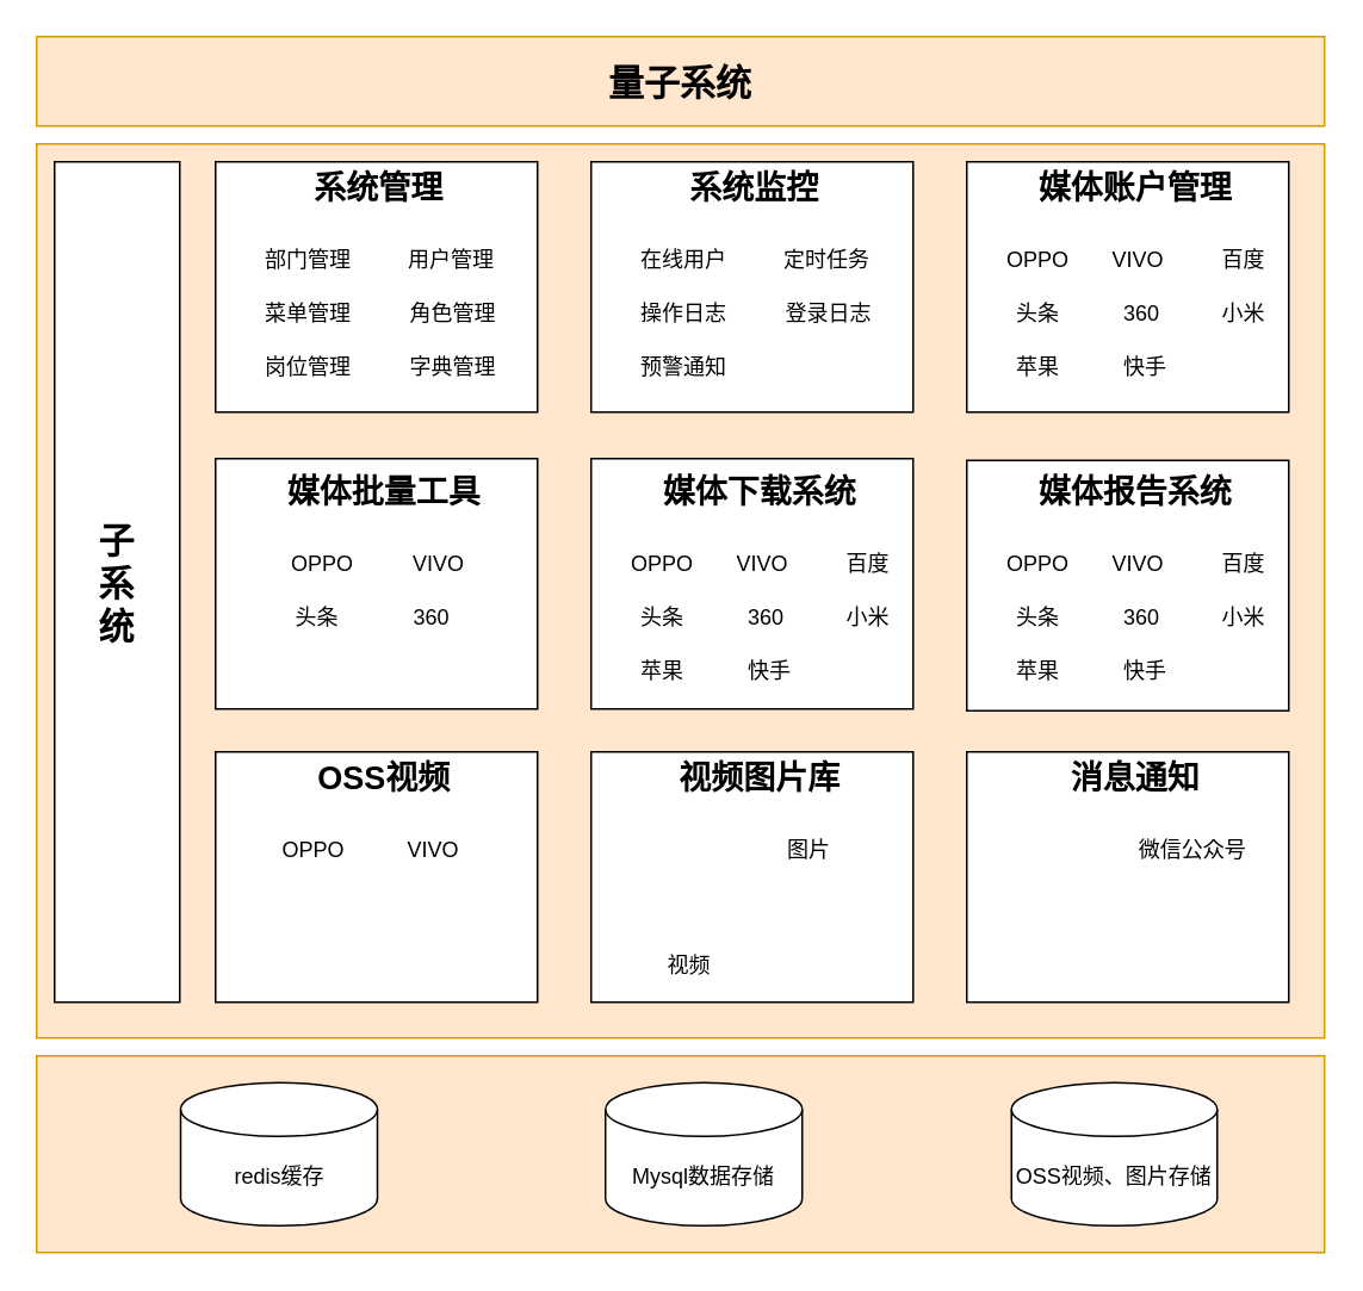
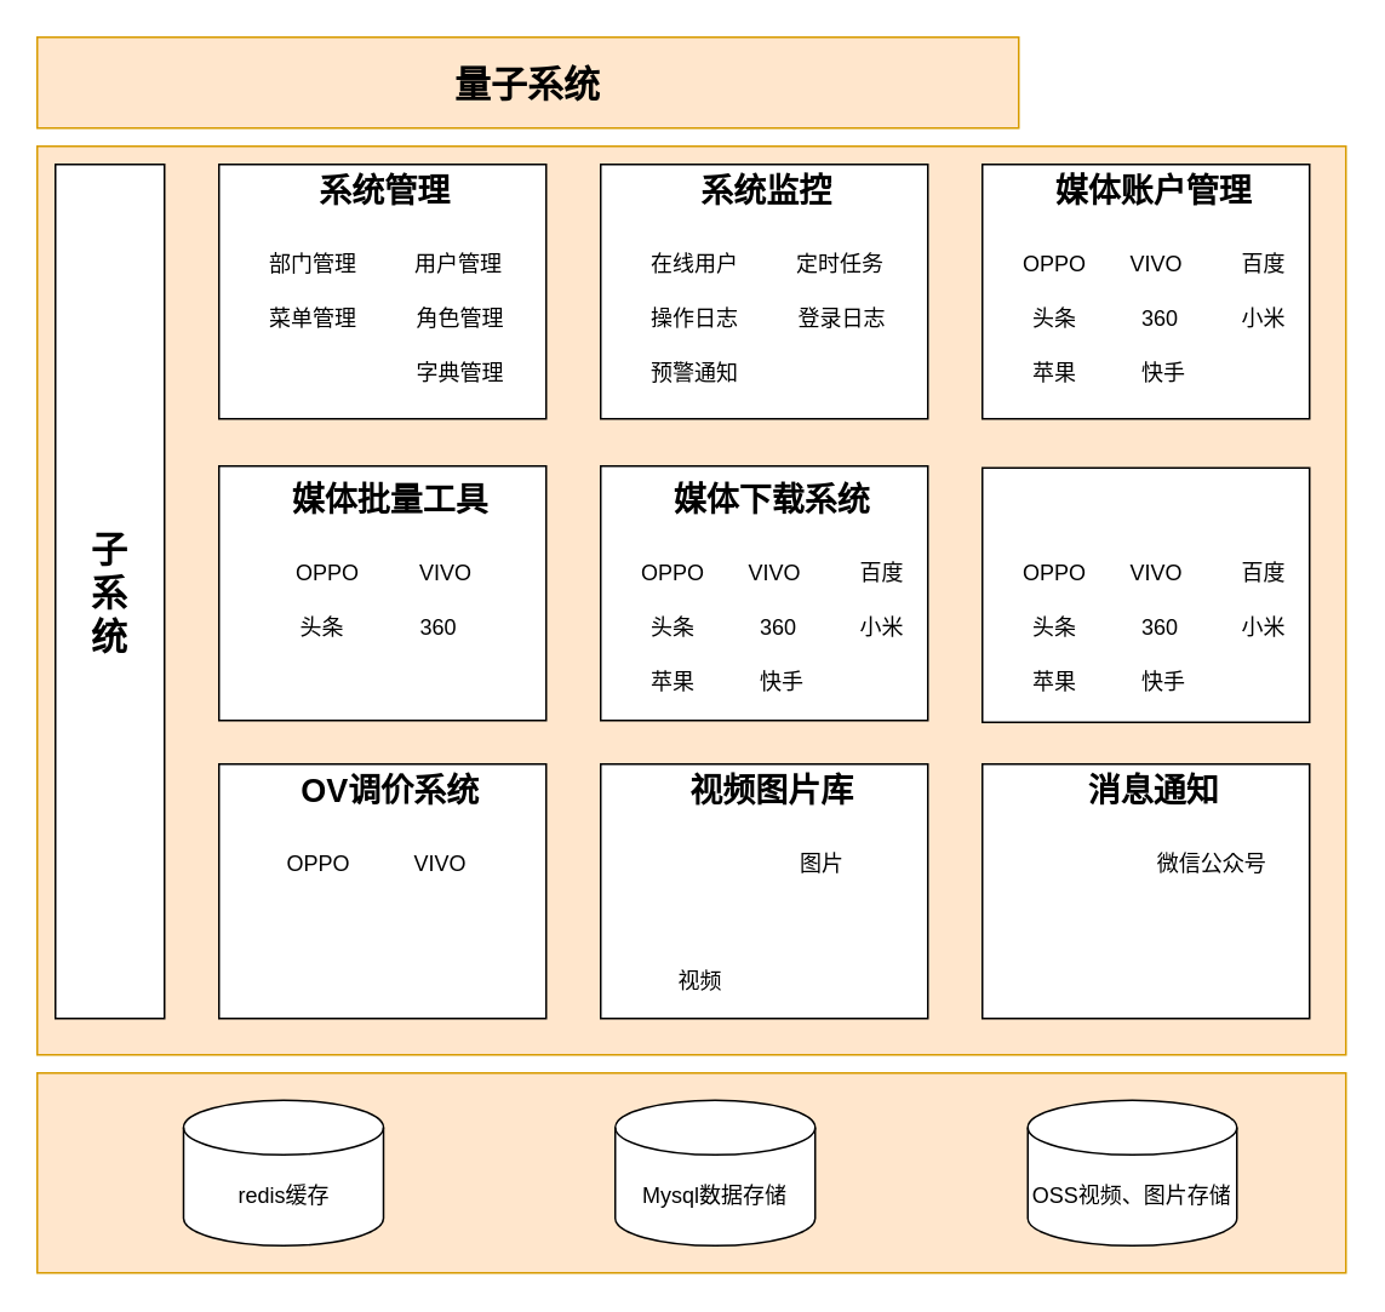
  <mxCell id="0" />
  <mxCell id="1" parent="0" />
- <mxCell id="2" value="&lt;b&gt;&lt;font style=&quot;font-size: 20px;&quot;&gt;量子系统&lt;/font&gt;&lt;/b&gt;" style="rounded=0;whiteSpace=wrap;html=1;fillColor=#ffe6cc;strokeColor=#d79b00;" vertex="1" parent="1"><mxGeometry x="20" y="20" width="720" height="50" as="geometry" /></mxCell>
+ <mxCell id="2" value="&lt;b&gt;&lt;font style=&quot;font-size: 20px;&quot;&gt;量子系统&lt;/font&gt;&lt;/b&gt;" style="rounded=0;whiteSpace=wrap;html=1;fillColor=#ffe6cc;strokeColor=#d79b00;" vertex="1" parent="1"><mxGeometry x="20" y="20" width="540" height="50" as="geometry" /></mxCell>
  <mxCell id="3" value="" style="rounded=0;whiteSpace=wrap;html=1;fillColor=#ffe6cc;strokeColor=#d79b00;shadow=0;horizontal=0;" vertex="1" parent="1"><mxGeometry x="20" y="80" width="720" height="500" as="geometry" /></mxCell>
- <mxCell id="4" value="&lt;b style=&quot;font-size: 20px;&quot;&gt;子&lt;br&gt;系&lt;br style=&quot;font-size: 20px;&quot;&gt;统&lt;/b&gt;" style="rounded=0;whiteSpace=wrap;html=1;" vertex="1" parent="1"><mxGeometry x="30" y="90" width="70" height="470" as="geometry" /></mxCell>
+ <mxCell id="4" value="&lt;b style=&quot;font-size: 20px;&quot;&gt;子&lt;br&gt;系&lt;br style=&quot;font-size: 20px;&quot;&gt;统&lt;/b&gt;" style="rounded=0;whiteSpace=wrap;html=1;" vertex="1" parent="1"><mxGeometry x="30" y="90" width="60" height="470" as="geometry" /></mxCell>
  <mxCell id="5" value="" style="rounded=0;whiteSpace=wrap;html=1;" vertex="1" parent="1"><mxGeometry x="120" y="90" width="180" height="140" as="geometry" /></mxCell>
  <mxCell id="6" value="系统管理" style="text;html=1;strokeColor=none;fillColor=none;align=center;verticalAlign=middle;whiteSpace=wrap;rounded=0;fontSize=18;fontStyle=1" vertex="1" parent="1"><mxGeometry x="169" y="90" width="85" height="30" as="geometry" /></mxCell>
  <mxCell id="7" value="部门管理" style="text;html=1;strokeColor=none;fillColor=none;align=center;verticalAlign=middle;whiteSpace=wrap;rounded=0;" vertex="1" parent="1"><mxGeometry x="142" y="130" width="60" height="30" as="geometry" /></mxCell>
  <mxCell id="8" value="用户管理" style="text;html=1;strokeColor=none;fillColor=none;align=center;verticalAlign=middle;whiteSpace=wrap;rounded=0;" vertex="1" parent="1"><mxGeometry x="222" y="130" width="60" height="30" as="geometry" /></mxCell>
  <mxCell id="9" value="菜单管理" style="text;html=1;strokeColor=none;fillColor=none;align=center;verticalAlign=middle;whiteSpace=wrap;rounded=0;" vertex="1" parent="1"><mxGeometry x="142" y="160" width="60" height="30" as="geometry" /></mxCell>
  <mxCell id="10" value="角色管理" style="text;html=1;strokeColor=none;fillColor=none;align=center;verticalAlign=middle;whiteSpace=wrap;rounded=0;" vertex="1" parent="1"><mxGeometry x="223" y="160" width="60" height="30" as="geometry" /></mxCell>
- <mxCell id="11" value="岗位管理" style="text;html=1;strokeColor=none;fillColor=none;align=center;verticalAlign=middle;whiteSpace=wrap;rounded=0;" vertex="1" parent="1"><mxGeometry x="142" y="190" width="60" height="30" as="geometry" /></mxCell>
  <mxCell id="12" value="字典管理" style="text;html=1;strokeColor=none;fillColor=none;align=center;verticalAlign=middle;whiteSpace=wrap;rounded=0;" vertex="1" parent="1"><mxGeometry x="223" y="190" width="60" height="30" as="geometry" /></mxCell>
  <mxCell id="13" value="" style="rounded=0;whiteSpace=wrap;html=1;" vertex="1" parent="1"><mxGeometry x="330" y="90" width="180" height="140" as="geometry" /></mxCell>
  <mxCell id="14" value="系统监控" style="text;html=1;strokeColor=none;fillColor=none;align=center;verticalAlign=middle;whiteSpace=wrap;rounded=0;fontSize=18;fontStyle=1" vertex="1" parent="1"><mxGeometry x="379" y="90" width="85" height="30" as="geometry" /></mxCell>
  <mxCell id="15" value="在线用户" style="text;html=1;strokeColor=none;fillColor=none;align=center;verticalAlign=middle;whiteSpace=wrap;rounded=0;" vertex="1" parent="1"><mxGeometry x="352" y="130" width="60" height="30" as="geometry" /></mxCell>
  <mxCell id="16" value="定时任务" style="text;html=1;strokeColor=none;fillColor=none;align=center;verticalAlign=middle;whiteSpace=wrap;rounded=0;" vertex="1" parent="1"><mxGeometry x="432" y="130" width="60" height="30" as="geometry" /></mxCell>
  <mxCell id="17" value="操作日志" style="text;html=1;strokeColor=none;fillColor=none;align=center;verticalAlign=middle;whiteSpace=wrap;rounded=0;" vertex="1" parent="1"><mxGeometry x="352" y="160" width="60" height="30" as="geometry" /></mxCell>
  <mxCell id="18" value="登录日志" style="text;html=1;strokeColor=none;fillColor=none;align=center;verticalAlign=middle;whiteSpace=wrap;rounded=0;" vertex="1" parent="1"><mxGeometry x="433" y="160" width="60" height="30" as="geometry" /></mxCell>
  <mxCell id="19" value="预警通知" style="text;html=1;strokeColor=none;fillColor=none;align=center;verticalAlign=middle;whiteSpace=wrap;rounded=0;" vertex="1" parent="1"><mxGeometry x="352" y="190" width="60" height="30" as="geometry" /></mxCell>
  <mxCell id="20" value="" style="rounded=0;whiteSpace=wrap;html=1;" vertex="1" parent="1"><mxGeometry x="540" y="90" width="180" height="140" as="geometry" /></mxCell>
  <mxCell id="21" value="媒体账户管理" style="text;html=1;strokeColor=none;fillColor=none;align=center;verticalAlign=middle;whiteSpace=wrap;rounded=0;fontSize=18;fontStyle=1" vertex="1" parent="1"><mxGeometry x="579" y="90" width="111" height="30" as="geometry" /></mxCell>
  <mxCell id="22" value="OPPO" style="text;html=1;strokeColor=none;fillColor=none;align=center;verticalAlign=middle;whiteSpace=wrap;rounded=0;" vertex="1" parent="1"><mxGeometry x="550" y="130" width="60" height="30" as="geometry" /></mxCell>
  <mxCell id="23" value="VIVO" style="text;html=1;strokeColor=none;fillColor=none;align=center;verticalAlign=middle;whiteSpace=wrap;rounded=0;" vertex="1" parent="1"><mxGeometry x="605.5" y="130" width="60" height="30" as="geometry" /></mxCell>
  <mxCell id="24" value="百度" style="text;html=1;strokeColor=none;fillColor=none;align=center;verticalAlign=middle;whiteSpace=wrap;rounded=0;" vertex="1" parent="1"><mxGeometry x="664.5" y="130" width="60" height="30" as="geometry" /></mxCell>
  <mxCell id="25" value="头条" style="text;html=1;strokeColor=none;fillColor=none;align=center;verticalAlign=middle;whiteSpace=wrap;rounded=0;" vertex="1" parent="1"><mxGeometry x="550" y="160" width="60" height="30" as="geometry" /></mxCell>
  <mxCell id="26" value="360" style="text;html=1;strokeColor=none;fillColor=none;align=center;verticalAlign=middle;whiteSpace=wrap;rounded=0;" vertex="1" parent="1"><mxGeometry x="607.5" y="160" width="60" height="30" as="geometry" /></mxCell>
  <mxCell id="27" value="小米" style="text;html=1;strokeColor=none;fillColor=none;align=center;verticalAlign=middle;whiteSpace=wrap;rounded=0;" vertex="1" parent="1"><mxGeometry x="664.5" y="160" width="60" height="30" as="geometry" /></mxCell>
  <mxCell id="28" value="苹果" style="text;html=1;strokeColor=none;fillColor=none;align=center;verticalAlign=middle;whiteSpace=wrap;rounded=0;" vertex="1" parent="1"><mxGeometry x="550" y="190" width="60" height="30" as="geometry" /></mxCell>
  <mxCell id="29" value="快手" style="text;html=1;strokeColor=none;fillColor=none;align=center;verticalAlign=middle;whiteSpace=wrap;rounded=0;" vertex="1" parent="1"><mxGeometry x="610" y="190" width="60" height="30" as="geometry" /></mxCell>
  <mxCell id="30" value="" style="rounded=0;whiteSpace=wrap;html=1;" vertex="1" parent="1"><mxGeometry x="120" y="256" width="180" height="140" as="geometry" /></mxCell>
  <mxCell id="31" value="媒体批量工具" style="text;html=1;strokeColor=none;fillColor=none;align=center;verticalAlign=middle;whiteSpace=wrap;rounded=0;fontSize=18;fontStyle=1" vertex="1" parent="1"><mxGeometry x="159" y="260" width="111" height="30" as="geometry" /></mxCell>
  <mxCell id="32" value="OPPO" style="text;html=1;strokeColor=none;fillColor=none;align=center;verticalAlign=middle;whiteSpace=wrap;rounded=0;" vertex="1" parent="1"><mxGeometry x="150" y="300" width="60" height="30" as="geometry" /></mxCell>
  <mxCell id="33" value="VIVO" style="text;html=1;strokeColor=none;fillColor=none;align=center;verticalAlign=middle;whiteSpace=wrap;rounded=0;" vertex="1" parent="1"><mxGeometry x="214.5" y="300" width="60" height="30" as="geometry" /></mxCell>
  <mxCell id="34" value="头条" style="text;html=1;strokeColor=none;fillColor=none;align=center;verticalAlign=middle;whiteSpace=wrap;rounded=0;" vertex="1" parent="1"><mxGeometry x="147" y="330" width="60" height="30" as="geometry" /></mxCell>
  <mxCell id="35" value="360" style="text;html=1;strokeColor=none;fillColor=none;align=center;verticalAlign=middle;whiteSpace=wrap;rounded=0;" vertex="1" parent="1"><mxGeometry x="210.5" y="330" width="60" height="30" as="geometry" /></mxCell>
  <mxCell id="36" value="" style="rounded=0;whiteSpace=wrap;html=1;" vertex="1" parent="1"><mxGeometry x="330" y="256" width="180" height="140" as="geometry" /></mxCell>
  <mxCell id="37" value="媒体下载系统" style="text;html=1;strokeColor=none;fillColor=none;align=center;verticalAlign=middle;whiteSpace=wrap;rounded=0;fontSize=18;fontStyle=1" vertex="1" parent="1"><mxGeometry x="369" y="260" width="111" height="30" as="geometry" /></mxCell>
  <mxCell id="38" value="OPPO" style="text;html=1;strokeColor=none;fillColor=none;align=center;verticalAlign=middle;whiteSpace=wrap;rounded=0;" vertex="1" parent="1"><mxGeometry x="340" y="300" width="60" height="30" as="geometry" /></mxCell>
  <mxCell id="39" value="VIVO" style="text;html=1;strokeColor=none;fillColor=none;align=center;verticalAlign=middle;whiteSpace=wrap;rounded=0;" vertex="1" parent="1"><mxGeometry x="395.5" y="300" width="60" height="30" as="geometry" /></mxCell>
  <mxCell id="40" value="百度" style="text;html=1;strokeColor=none;fillColor=none;align=center;verticalAlign=middle;whiteSpace=wrap;rounded=0;" vertex="1" parent="1"><mxGeometry x="454.5" y="300" width="60" height="30" as="geometry" /></mxCell>
  <mxCell id="41" value="头条" style="text;html=1;strokeColor=none;fillColor=none;align=center;verticalAlign=middle;whiteSpace=wrap;rounded=0;" vertex="1" parent="1"><mxGeometry x="340" y="330" width="60" height="30" as="geometry" /></mxCell>
  <mxCell id="42" value="360" style="text;html=1;strokeColor=none;fillColor=none;align=center;verticalAlign=middle;whiteSpace=wrap;rounded=0;" vertex="1" parent="1"><mxGeometry x="397.5" y="330" width="60" height="30" as="geometry" /></mxCell>
  <mxCell id="43" value="小米" style="text;html=1;strokeColor=none;fillColor=none;align=center;verticalAlign=middle;whiteSpace=wrap;rounded=0;" vertex="1" parent="1"><mxGeometry x="454.5" y="330" width="60" height="30" as="geometry" /></mxCell>
  <mxCell id="44" value="苹果" style="text;html=1;strokeColor=none;fillColor=none;align=center;verticalAlign=middle;whiteSpace=wrap;rounded=0;" vertex="1" parent="1"><mxGeometry x="340" y="360" width="60" height="30" as="geometry" /></mxCell>
  <mxCell id="45" value="快手" style="text;html=1;strokeColor=none;fillColor=none;align=center;verticalAlign=middle;whiteSpace=wrap;rounded=0;" vertex="1" parent="1"><mxGeometry x="400" y="360" width="60" height="30" as="geometry" /></mxCell>
  <mxCell id="46" value="" style="rounded=0;whiteSpace=wrap;html=1;" vertex="1" parent="1"><mxGeometry x="540" y="257" width="180" height="140" as="geometry" /></mxCell>
- <mxCell id="47" value="媒体报告系统" style="text;html=1;strokeColor=none;fillColor=none;align=center;verticalAlign=middle;whiteSpace=wrap;rounded=0;fontSize=18;fontStyle=1" vertex="1" parent="1"><mxGeometry x="579" y="260" width="111" height="30" as="geometry" /></mxCell>
  <mxCell id="48" value="OPPO" style="text;html=1;strokeColor=none;fillColor=none;align=center;verticalAlign=middle;whiteSpace=wrap;rounded=0;" vertex="1" parent="1"><mxGeometry x="550" y="300" width="60" height="30" as="geometry" /></mxCell>
  <mxCell id="49" value="VIVO" style="text;html=1;strokeColor=none;fillColor=none;align=center;verticalAlign=middle;whiteSpace=wrap;rounded=0;" vertex="1" parent="1"><mxGeometry x="605.5" y="300" width="60" height="30" as="geometry" /></mxCell>
  <mxCell id="50" value="百度" style="text;html=1;strokeColor=none;fillColor=none;align=center;verticalAlign=middle;whiteSpace=wrap;rounded=0;" vertex="1" parent="1"><mxGeometry x="664.5" y="300" width="60" height="30" as="geometry" /></mxCell>
  <mxCell id="51" value="头条" style="text;html=1;strokeColor=none;fillColor=none;align=center;verticalAlign=middle;whiteSpace=wrap;rounded=0;" vertex="1" parent="1"><mxGeometry x="550" y="330" width="60" height="30" as="geometry" /></mxCell>
  <mxCell id="52" value="360" style="text;html=1;strokeColor=none;fillColor=none;align=center;verticalAlign=middle;whiteSpace=wrap;rounded=0;" vertex="1" parent="1"><mxGeometry x="607.5" y="330" width="60" height="30" as="geometry" /></mxCell>
  <mxCell id="53" value="小米" style="text;html=1;strokeColor=none;fillColor=none;align=center;verticalAlign=middle;whiteSpace=wrap;rounded=0;" vertex="1" parent="1"><mxGeometry x="664.5" y="330" width="60" height="30" as="geometry" /></mxCell>
  <mxCell id="54" value="苹果" style="text;html=1;strokeColor=none;fillColor=none;align=center;verticalAlign=middle;whiteSpace=wrap;rounded=0;" vertex="1" parent="1"><mxGeometry x="550" y="360" width="60" height="30" as="geometry" /></mxCell>
  <mxCell id="55" value="快手" style="text;html=1;strokeColor=none;fillColor=none;align=center;verticalAlign=middle;whiteSpace=wrap;rounded=0;" vertex="1" parent="1"><mxGeometry x="610" y="360" width="60" height="30" as="geometry" /></mxCell>
  <mxCell id="56" value="" style="rounded=0;whiteSpace=wrap;html=1;" vertex="1" parent="1"><mxGeometry x="120" y="420" width="180" height="140" as="geometry" /></mxCell>
- <mxCell id="57" value="OSS视频" style="text;html=1;strokeColor=none;fillColor=none;align=center;verticalAlign=middle;whiteSpace=wrap;rounded=0;fontSize=18;fontStyle=1" vertex="1" parent="1"><mxGeometry x="159" y="420" width="111" height="30" as="geometry" /></mxCell>
+ <mxCell id="57" value="OV调价系统" style="text;html=1;strokeColor=none;fillColor=none;align=center;verticalAlign=middle;whiteSpace=wrap;rounded=0;fontSize=18;fontStyle=1" vertex="1" parent="1"><mxGeometry x="159" y="420" width="111" height="30" as="geometry" /></mxCell>
  <mxCell id="58" value="OPPO" style="text;html=1;strokeColor=none;fillColor=none;align=center;verticalAlign=middle;whiteSpace=wrap;rounded=0;" vertex="1" parent="1"><mxGeometry x="145" y="460" width="60" height="30" as="geometry" /></mxCell>
  <mxCell id="59" value="VIVO" style="text;html=1;strokeColor=none;fillColor=none;align=center;verticalAlign=middle;whiteSpace=wrap;rounded=0;" vertex="1" parent="1"><mxGeometry x="211.5" y="460" width="60" height="30" as="geometry" /></mxCell>
  <mxCell id="60" value="" style="rounded=0;whiteSpace=wrap;html=1;" vertex="1" parent="1"><mxGeometry x="330" y="420" width="180" height="140" as="geometry" /></mxCell>
  <mxCell id="61" value="视频图片库" style="text;html=1;strokeColor=none;fillColor=none;align=center;verticalAlign=middle;whiteSpace=wrap;rounded=0;fontSize=18;fontStyle=1" vertex="1" parent="1"><mxGeometry x="369" y="420" width="111" height="30" as="geometry" /></mxCell>
  <mxCell id="62" value="视频" style="text;html=1;strokeColor=none;fillColor=none;align=center;verticalAlign=middle;whiteSpace=wrap;rounded=0;" vertex="1" parent="1"><mxGeometry x="355" y="525" width="60" height="30" as="geometry" /></mxCell>
  <mxCell id="63" value="图片" style="text;html=1;strokeColor=none;fillColor=none;align=center;verticalAlign=middle;whiteSpace=wrap;rounded=0;" vertex="1" parent="1"><mxGeometry x="421.5" y="460" width="60" height="30" as="geometry" /></mxCell>
  <mxCell id="64" value="" style="rounded=0;whiteSpace=wrap;html=1;" vertex="1" parent="1"><mxGeometry x="540" y="420" width="180" height="140" as="geometry" /></mxCell>
  <mxCell id="65" value="消息通知" style="text;html=1;strokeColor=none;fillColor=none;align=center;verticalAlign=middle;whiteSpace=wrap;rounded=0;fontSize=18;fontStyle=1" vertex="1" parent="1"><mxGeometry x="579" y="420" width="111" height="30" as="geometry" /></mxCell>
  <mxCell id="66" value="微信公众号" style="text;html=1;strokeColor=none;fillColor=none;align=center;verticalAlign=middle;whiteSpace=wrap;rounded=0;" vertex="1" parent="1"><mxGeometry x="631.5" y="460" width="68.5" height="30" as="geometry" /></mxCell>
  <mxCell id="67" value="" style="rounded=0;whiteSpace=wrap;html=1;fillColor=#ffe6cc;strokeColor=#d79b00;" vertex="1" parent="1"><mxGeometry x="20" y="590" width="720" height="110" as="geometry" /></mxCell>
  <mxCell id="68" value="redis缓存" style="shape=cylinder3;whiteSpace=wrap;html=1;boundedLbl=1;backgroundOutline=1;size=15;" vertex="1" parent="1"><mxGeometry x="100.5" y="605" width="110" height="80" as="geometry" /></mxCell>
  <mxCell id="69" value="Mysql数据存储" style="shape=cylinder3;whiteSpace=wrap;html=1;boundedLbl=1;backgroundOutline=1;size=15;" vertex="1" parent="1"><mxGeometry x="338" y="605" width="110" height="80" as="geometry" /></mxCell>
  <mxCell id="70" value="OSS视频、图片存储" style="shape=cylinder3;whiteSpace=wrap;html=1;boundedLbl=1;backgroundOutline=1;size=15;" vertex="1" parent="1"><mxGeometry x="565" y="605" width="115" height="80" as="geometry" /></mxCell>
